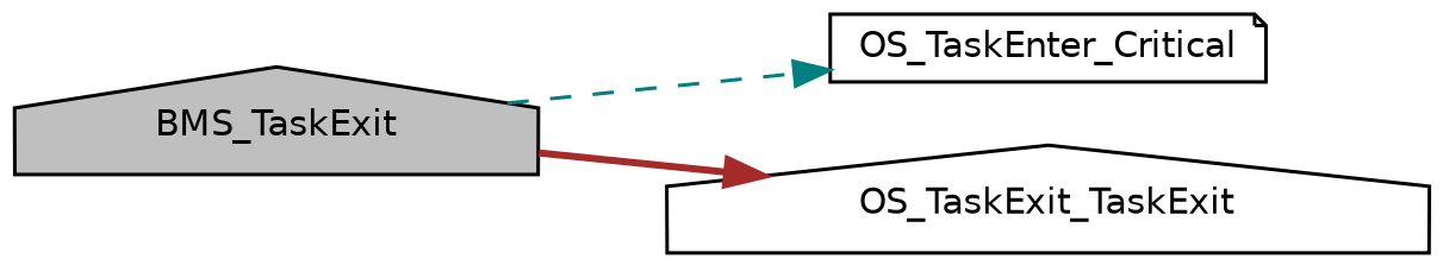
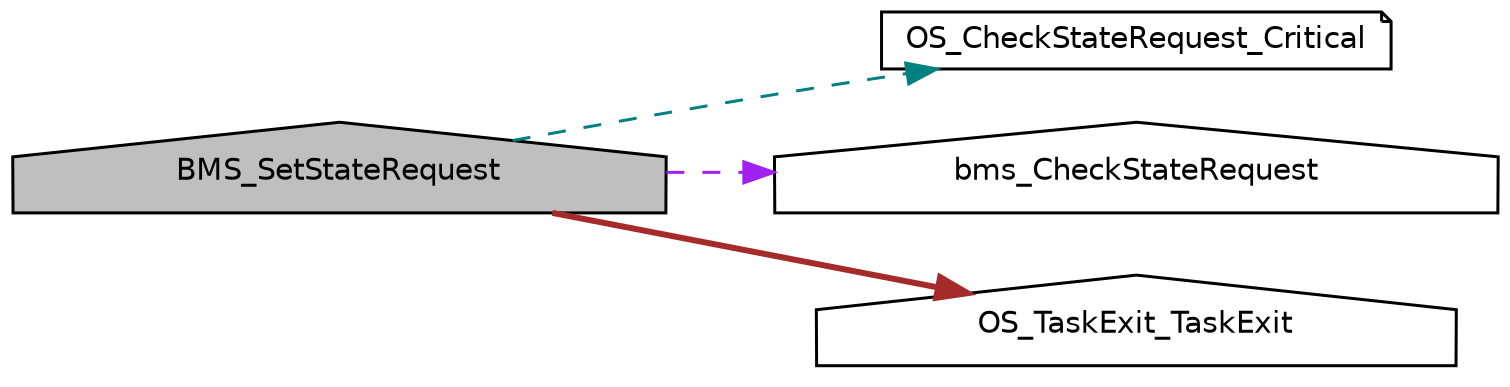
  digraph {
    rankdir=LR
    node [color=black fillcolor=white fontname=Helvetica fontsize=10 shape=house style=filled]
    edge [fontname=Helvetica fontsize=10 labelfontname=Helvetica labelfontsize=10 style=dashed]
-   n1 [fillcolor=grey75 fontcolor=black height=0.2 label=BMS_TaskExit width=0.4]
-   n2 [height=0.2 label=OS_TaskEnter_Critical shape=note width=0.4]
+   n1 [fillcolor=grey75 fontcolor=black height=0.2 label=BMS_SetStateRequest width=0.4]
+   n2 [height=0.2 label=OS_CheckStateRequest_Critical shape=note width=0.4]
+   n3 [height=0.2 label=bms_CheckStateRequest width=0.4]
    n4 [height=0.2 label=OS_TaskExit_TaskExit width=0.4]
    n1 -> n2 [color=teal]
+   n1 -> n3 [color=purple]
    n1 -> n4 [color=brown style=bold]
  }
